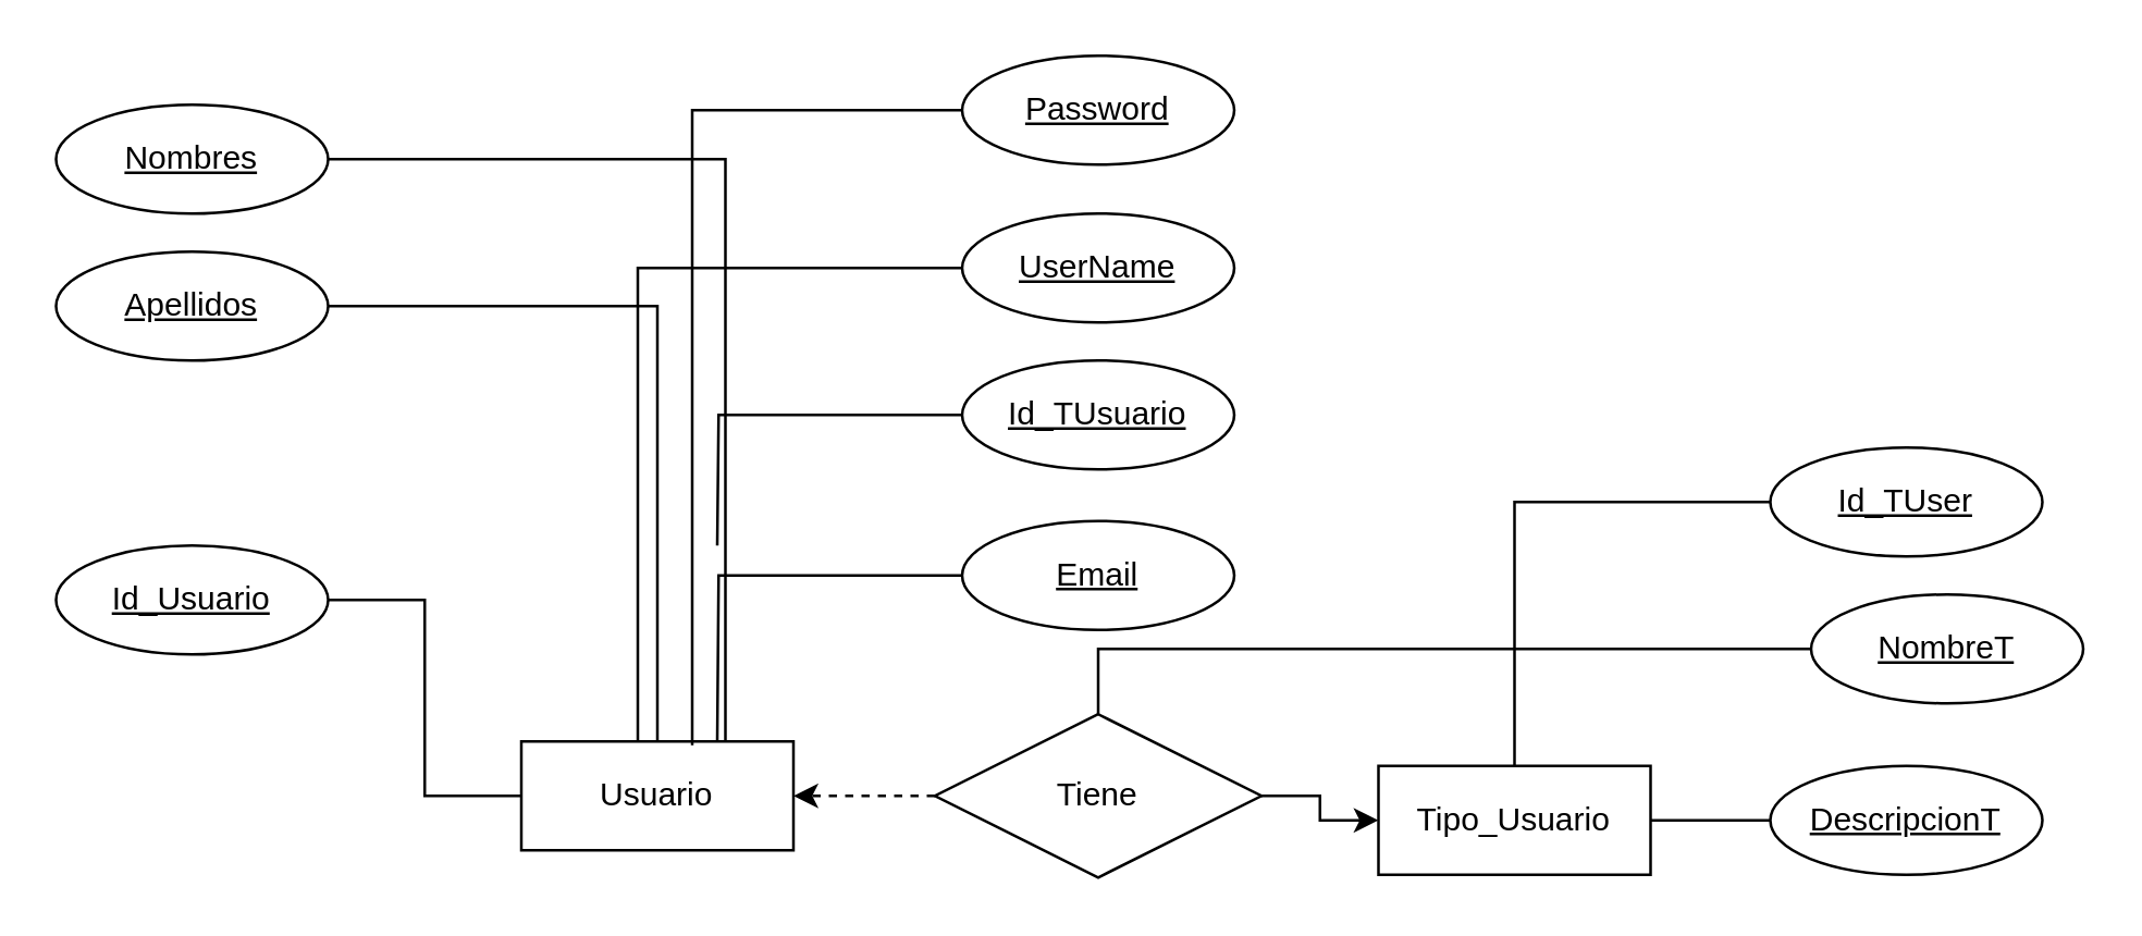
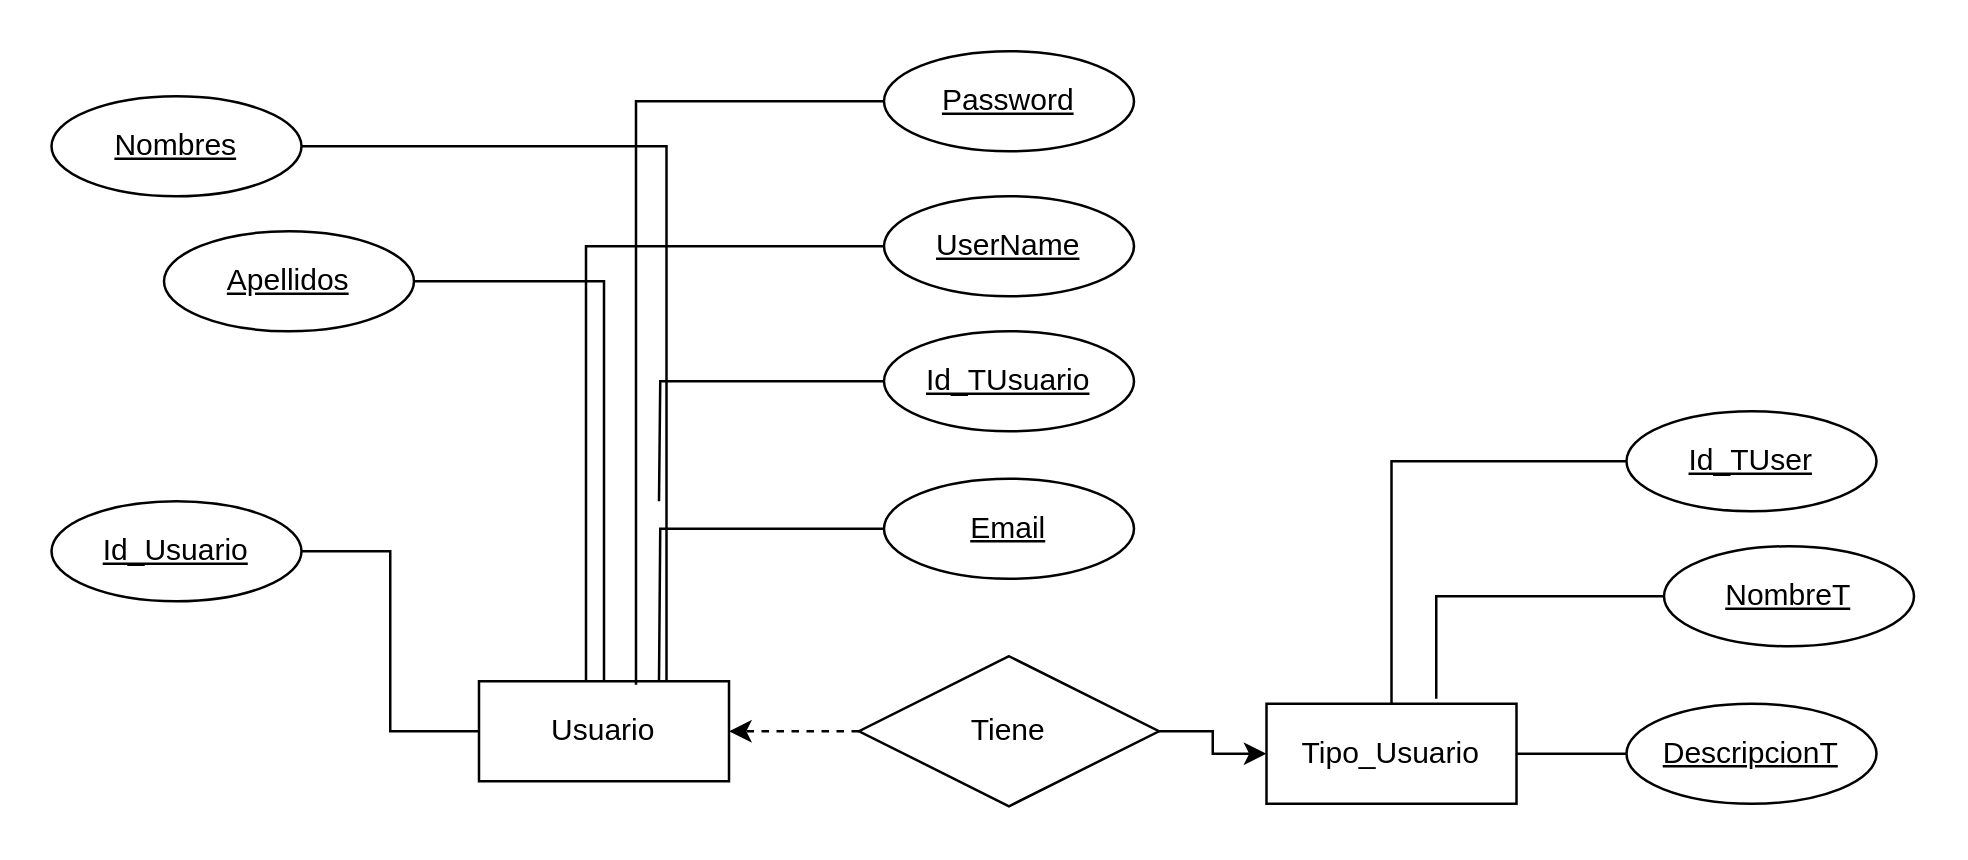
  <mxCell id="0" />
  <mxCell id="1" parent="0" />
  <mxCell id="2" value="Usuario" style="whiteSpace=wrap;html=1;align=center;" vertex="1" parent="1"><mxGeometry x="191" y="272" width="100" height="40" as="geometry" /></mxCell>
  <mxCell id="3" style="edgeStyle=orthogonalEdgeStyle;rounded=0;orthogonalLoop=1;jettySize=auto;html=1;entryX=0;entryY=0.5;entryDx=0;entryDy=0;endArrow=none;endFill=0;" edge="1" parent="1" source="4" target="2"><mxGeometry relative="1" as="geometry" /></mxCell>
  <mxCell id="4" value="Id_Usuario" style="ellipse;whiteSpace=wrap;html=1;align=center;fontStyle=4;" vertex="1" parent="1"><mxGeometry x="20" y="200" width="100" height="40" as="geometry" /></mxCell>
  <mxCell id="5" style="edgeStyle=orthogonalEdgeStyle;rounded=0;orthogonalLoop=1;jettySize=auto;html=1;entryX=0.75;entryY=0;entryDx=0;entryDy=0;endArrow=none;endFill=0;" edge="1" parent="1" source="6" target="2"><mxGeometry relative="1" as="geometry" /></mxCell>
  <mxCell id="6" value="Nombres" style="ellipse;whiteSpace=wrap;html=1;align=center;fontStyle=4;" vertex="1" parent="1"><mxGeometry x="20" y="38" width="100" height="40" as="geometry" /></mxCell>
  <mxCell id="7" style="edgeStyle=orthogonalEdgeStyle;rounded=0;orthogonalLoop=1;jettySize=auto;html=1;entryX=0.5;entryY=0;entryDx=0;entryDy=0;endArrow=none;endFill=0;" edge="1" parent="1" source="8" target="2"><mxGeometry relative="1" as="geometry" /></mxCell>
- <mxCell id="8" value="Apellidos" style="ellipse;whiteSpace=wrap;html=1;align=center;fontStyle=4;" vertex="1" parent="1"><mxGeometry x="20" y="92" width="100" height="40" as="geometry" /></mxCell>
+ <mxCell id="8" value="Apellidos" style="ellipse;whiteSpace=wrap;html=1;align=center;fontStyle=4;" vertex="1" parent="1"><mxGeometry x="65" y="92" width="100" height="40" as="geometry" /></mxCell>
  <mxCell id="9" style="edgeStyle=orthogonalEdgeStyle;rounded=0;orthogonalLoop=1;jettySize=auto;html=1;entryX=0.628;entryY=0.034;entryDx=0;entryDy=0;entryPerimeter=0;endArrow=none;endFill=0;" edge="1" parent="1" source="10" target="2"><mxGeometry relative="1" as="geometry" /></mxCell>
  <mxCell id="10" value="Password" style="ellipse;whiteSpace=wrap;html=1;align=center;fontStyle=4;" vertex="1" parent="1"><mxGeometry x="353" y="20" width="100" height="40" as="geometry" /></mxCell>
  <mxCell id="11" style="edgeStyle=orthogonalEdgeStyle;rounded=0;orthogonalLoop=1;jettySize=auto;html=1;entryX=0.428;entryY=0.004;entryDx=0;entryDy=0;entryPerimeter=0;endArrow=none;endFill=0;" edge="1" parent="1" source="12" target="2"><mxGeometry relative="1" as="geometry" /></mxCell>
  <mxCell id="12" value="UserName" style="ellipse;whiteSpace=wrap;html=1;align=center;fontStyle=4;" vertex="1" parent="1"><mxGeometry x="353" y="78" width="100" height="40" as="geometry" /></mxCell>
  <mxCell id="13" style="edgeStyle=orthogonalEdgeStyle;rounded=0;orthogonalLoop=1;jettySize=auto;html=1;endArrow=none;endFill=0;" edge="1" parent="1" source="14"><mxGeometry relative="1" as="geometry"><mxPoint x="263" y="200" as="targetPoint" /></mxGeometry></mxCell>
  <mxCell id="14" value="Id_TUsuario" style="ellipse;whiteSpace=wrap;html=1;align=center;fontStyle=4;" vertex="1" parent="1"><mxGeometry x="353" y="132" width="100" height="40" as="geometry" /></mxCell>
  <mxCell id="15" style="edgeStyle=orthogonalEdgeStyle;rounded=0;orthogonalLoop=1;jettySize=auto;html=1;endArrow=none;endFill=0;" edge="1" parent="1" source="16"><mxGeometry relative="1" as="geometry"><mxPoint x="263" y="272" as="targetPoint" /></mxGeometry></mxCell>
  <mxCell id="16" value="Email" style="ellipse;whiteSpace=wrap;html=1;align=center;fontStyle=4;" vertex="1" parent="1"><mxGeometry x="353" y="191" width="100" height="40" as="geometry" /></mxCell>
  <mxCell id="17" value="Tipo_Usuario" style="whiteSpace=wrap;html=1;align=center;" vertex="1" parent="1"><mxGeometry x="506" y="281" width="100" height="40" as="geometry" /></mxCell>
  <mxCell id="18" style="edgeStyle=orthogonalEdgeStyle;rounded=0;orthogonalLoop=1;jettySize=auto;html=1;entryX=0.5;entryY=0;entryDx=0;entryDy=0;endArrow=none;endFill=0;" edge="1" parent="1" source="19" target="17"><mxGeometry relative="1" as="geometry" /></mxCell>
  <mxCell id="19" value="Id_TUser" style="ellipse;whiteSpace=wrap;html=1;align=center;fontStyle=4;" vertex="1" parent="1"><mxGeometry x="650" y="164" width="100" height="40" as="geometry" /></mxCell>
- <mxCell id="20" style="edgeStyle=orthogonalEdgeStyle;rounded=0;orthogonalLoop=1;jettySize=auto;html=1;endArrow=none;endFill=0;" edge="1" parent="1" source="21" target="26"><mxGeometry relative="1" as="geometry" /></mxCell>
+ <mxCell id="20" style="edgeStyle=orthogonalEdgeStyle;rounded=0;orthogonalLoop=1;jettySize=auto;html=1;entryX=0.679;entryY=-0.05;entryDx=0;entryDy=0;entryPerimeter=0;endArrow=none;endFill=0;" edge="1" parent="1" source="21" target="17"><mxGeometry relative="1" as="geometry" /></mxCell>
  <mxCell id="21" value="NombreT" style="ellipse;whiteSpace=wrap;html=1;align=center;fontStyle=4;" vertex="1" parent="1"><mxGeometry x="665" y="218" width="100" height="40" as="geometry" /></mxCell>
  <mxCell id="22" style="edgeStyle=orthogonalEdgeStyle;rounded=0;orthogonalLoop=1;jettySize=auto;html=1;entryX=1;entryY=0.5;entryDx=0;entryDy=0;endArrow=none;endFill=0;" edge="1" parent="1" source="23" target="17"><mxGeometry relative="1" as="geometry" /></mxCell>
  <mxCell id="23" value="DescripcionT" style="ellipse;whiteSpace=wrap;html=1;align=center;fontStyle=4;" vertex="1" parent="1"><mxGeometry x="650" y="281" width="100" height="40" as="geometry" /></mxCell>
  <mxCell id="24" style="edgeStyle=orthogonalEdgeStyle;rounded=0;orthogonalLoop=1;jettySize=auto;html=1;entryX=0;entryY=0.5;entryDx=0;entryDy=0;" edge="1" parent="1" source="26" target="17"><mxGeometry relative="1" as="geometry" /></mxCell>
  <mxCell id="25" style="edgeStyle=orthogonalEdgeStyle;rounded=0;orthogonalLoop=1;jettySize=auto;html=1;entryX=1;entryY=0.5;entryDx=0;entryDy=0;dashed=1;" edge="1" parent="1" source="26" target="2"><mxGeometry relative="1" as="geometry" /></mxCell>
  <mxCell id="26" value="Tiene" style="shape=rhombus;perimeter=rhombusPerimeter;whiteSpace=wrap;html=1;align=center;" vertex="1" parent="1"><mxGeometry x="343" y="262" width="120" height="60" as="geometry" /></mxCell>
